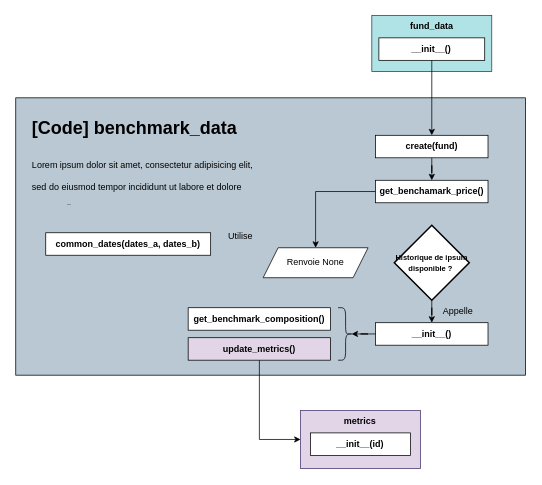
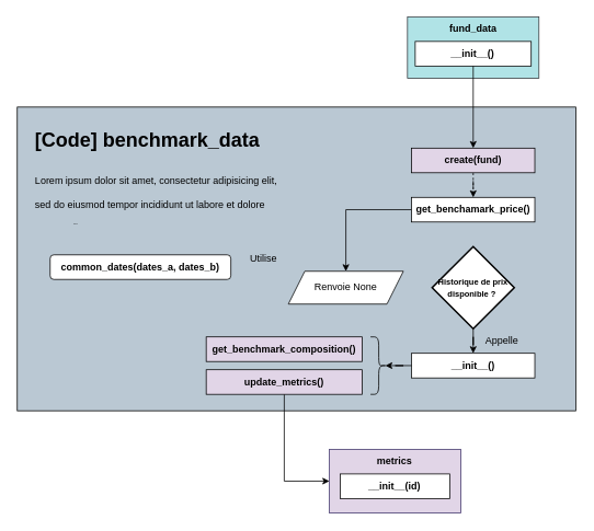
  <mxCell id="0" />
  <mxCell id="1" parent="0" />
  <mxCell id="2" value="&lt;div&gt;&lt;div&gt;&lt;div&gt;&lt;br&gt;&lt;/div&gt;&lt;/div&gt;&lt;/div&gt;" style="rounded=0;whiteSpace=wrap;html=1;fillColor=light-dark(#bac8d3, #4b2d08);strokeColor=default;gradientColor=none;" vertex="1" parent="1"><mxGeometry x="20" y="130" width="680" height="370" as="geometry" /></mxCell>
  <mxCell id="3" value="&lt;h1 style=&quot;margin-top: 0px;&quot;&gt;&lt;span style=&quot;background-color: transparent; color: light-dark(rgb(0, 0, 0), rgb(255, 255, 255));&quot;&gt;[Code] benchmark_data&lt;/span&gt;&lt;/h1&gt;&lt;h1 style=&quot;margin-top: 0px;&quot;&gt;&lt;span style=&quot;background-color: transparent; color: light-dark(rgb(0, 0, 0), rgb(255, 255, 255)); font-size: 12px; font-weight: normal;&quot;&gt;Lorem ipsum dolor sit amet, consectetur adipisicing elit, sed do eiusmod tempor incididunt ut labore et dolore magna aliqua.&lt;/span&gt;&lt;/h1&gt;" style="text;html=1;whiteSpace=wrap;overflow=hidden;rounded=0;" vertex="1" parent="1"><mxGeometry x="40" y="150" width="310" height="120" as="geometry" /></mxCell>
- <mxCell id="4" style="edgeStyle=orthogonalEdgeStyle;rounded=0;orthogonalLoop=1;jettySize=auto;html=1;" edge="1" parent="1" source="5" target="16"><mxGeometry relative="1" as="geometry" /></mxCell>
- <mxCell id="5" value="&lt;b&gt;create(fund)&lt;/b&gt;" style="rounded=0;whiteSpace=wrap;html=1;" vertex="1" parent="1"><mxGeometry x="500" y="180" width="150" height="30" as="geometry" /></mxCell>
+ <mxCell id="4" style="edgeStyle=orthogonalEdgeStyle;rounded=0;orthogonalLoop=1;jettySize=auto;html=1;dashed=1;" edge="1" parent="1" source="5" target="16"><mxGeometry relative="1" as="geometry" /></mxCell>
+ <mxCell id="5" value="&lt;b&gt;create(fund)&lt;/b&gt;" style="rounded=0;whiteSpace=wrap;html=1;fillColor=#e1d5e7;" vertex="1" parent="1"><mxGeometry x="500" y="180" width="150" height="30" as="geometry" /></mxCell>
  <mxCell id="6" value="" style="group" vertex="1" connectable="0" parent="1"><mxGeometry x="495" y="20" width="160" height="75" as="geometry" /></mxCell>
  <mxCell id="7" value="&lt;div&gt;&lt;div&gt;&lt;div&gt;&lt;br&gt;&lt;/div&gt;&lt;/div&gt;&lt;/div&gt;" style="rounded=0;whiteSpace=wrap;html=1;fillColor=light-dark(#b0e3e6, #182e44);strokeColor=#36393d;" vertex="1" parent="6"><mxGeometry width="160" height="75" as="geometry" /></mxCell>
  <mxCell id="8" value="&lt;b&gt;__init__()&lt;/b&gt;" style="rounded=0;whiteSpace=wrap;html=1;" vertex="1" parent="6"><mxGeometry x="9.412" y="30" width="141.176" height="30" as="geometry" /></mxCell>
  <mxCell id="9" value="&lt;b&gt;fund_data&lt;/b&gt;" style="text;html=1;align=center;verticalAlign=middle;whiteSpace=wrap;rounded=0;" vertex="1" parent="6"><mxGeometry x="51.765" width="56.471" height="30" as="geometry" /></mxCell>
  <mxCell id="10" style="edgeStyle=orthogonalEdgeStyle;rounded=0;orthogonalLoop=1;jettySize=auto;html=1;" edge="1" parent="1" source="8" target="5"><mxGeometry relative="1" as="geometry" /></mxCell>
  <mxCell id="11" value="&lt;b&gt;__init__()&lt;/b&gt;" style="rounded=0;whiteSpace=wrap;html=1;" vertex="1" parent="1"><mxGeometry x="500" y="430" width="150" height="30" as="geometry" /></mxCell>
  <mxCell id="12" style="edgeStyle=orthogonalEdgeStyle;rounded=0;orthogonalLoop=1;jettySize=auto;html=1;entryX=0.5;entryY=0;entryDx=0;entryDy=0;" edge="1" parent="1" source="13" target="11"><mxGeometry relative="1" as="geometry" /></mxCell>
- <mxCell id="13" value="&lt;font style=&quot;font-size: 10px;&quot;&gt;&lt;b&gt;Historique de ipsum disponible ?&amp;nbsp;&lt;/b&gt;&lt;/font&gt;" style="strokeWidth=2;html=1;shape=mxgraph.flowchart.decision;whiteSpace=wrap;" vertex="1" parent="1"><mxGeometry x="525" y="300" width="100" height="100" as="geometry" /></mxCell>
+ <mxCell id="13" value="&lt;font style=&quot;font-size: 10px;&quot;&gt;&lt;b&gt;Historique de prix disponible ?&amp;nbsp;&lt;/b&gt;&lt;/font&gt;" style="strokeWidth=2;html=1;shape=mxgraph.flowchart.decision;whiteSpace=wrap;" vertex="1" parent="1"><mxGeometry x="525" y="300" width="100" height="100" as="geometry" /></mxCell>
  <mxCell id="14" value="Renvoie None" style="shape=parallelogram;perimeter=parallelogramPerimeter;whiteSpace=wrap;html=1;fixedSize=1;" vertex="1" parent="1"><mxGeometry x="350" y="330" width="140" height="40" as="geometry" /></mxCell>
  <mxCell id="15" style="edgeStyle=orthogonalEdgeStyle;rounded=0;orthogonalLoop=1;jettySize=auto;html=1;" edge="1" parent="1" source="16" target="14"><mxGeometry relative="1" as="geometry" /></mxCell>
  <mxCell id="16" value="&lt;b&gt;get_benchamark_price()&lt;/b&gt;" style="rounded=0;whiteSpace=wrap;html=1;" vertex="1" parent="1"><mxGeometry x="500" y="240" width="150" height="30" as="geometry" /></mxCell>
- <mxCell id="17" value="&lt;b&gt;get_benchmark_composition()&lt;/b&gt;" style="rounded=0;whiteSpace=wrap;html=1;" vertex="1" parent="1"><mxGeometry x="250" y="410" width="190" height="30" as="geometry" /></mxCell>
+ <mxCell id="17" value="&lt;b&gt;get_benchmark_composition()&lt;/b&gt;" style="rounded=0;whiteSpace=wrap;html=1;fillColor=#e1d5e7;" vertex="1" parent="1"><mxGeometry x="250" y="410" width="190" height="30" as="geometry" /></mxCell>
  <mxCell id="18" style="edgeStyle=orthogonalEdgeStyle;rounded=0;orthogonalLoop=1;jettySize=auto;html=1;entryX=0;entryY=0.5;entryDx=0;entryDy=0;" edge="1" parent="1" source="19" target="25"><mxGeometry relative="1" as="geometry"><mxPoint x="420" y="610" as="targetPoint" /><Array as="points"><mxPoint x="345" y="586" /></Array></mxGeometry></mxCell>
  <mxCell id="19" value="&lt;b&gt;update_metrics()&lt;/b&gt;" style="rounded=0;whiteSpace=wrap;html=1;fillColor=#e1d5e7;" vertex="1" parent="1"><mxGeometry x="250" y="450" width="190" height="30" as="geometry" /></mxCell>
  <mxCell id="20" value="" style="shape=curlyBracket;whiteSpace=wrap;html=1;rounded=1;labelPosition=left;verticalLabelPosition=middle;align=right;verticalAlign=middle;flipV=1;flipH=1;" vertex="1" parent="1"><mxGeometry x="450" y="410" width="20" height="70" as="geometry" /></mxCell>
  <mxCell id="21" style="edgeStyle=orthogonalEdgeStyle;rounded=0;orthogonalLoop=1;jettySize=auto;html=1;entryX=0.1;entryY=0.5;entryDx=0;entryDy=0;entryPerimeter=0;" edge="1" parent="1" source="11" target="20"><mxGeometry relative="1" as="geometry" /></mxCell>
  <mxCell id="22" value="" style="group" vertex="1" connectable="0" parent="1"><mxGeometry x="400" y="547" width="160" height="77.5" as="geometry" /></mxCell>
  <mxCell id="23" value="" style="group;fillColor=#e1d5e7;strokeColor=#9673a6;" vertex="1" connectable="0" parent="22"><mxGeometry width="160" height="77.5" as="geometry" /></mxCell>
  <mxCell id="24" value="&lt;b&gt;metrics&lt;/b&gt;" style="text;html=1;align=center;verticalAlign=middle;whiteSpace=wrap;rounded=0;" vertex="1" parent="23"><mxGeometry x="53.333" width="53.333" height="30" as="geometry" /></mxCell>
  <mxCell id="25" value="" style="rounded=0;whiteSpace=wrap;html=1;fillColor=none;strokeColor=#56517e;gradientColor=none;" vertex="1" parent="23"><mxGeometry width="160" height="77.5" as="geometry" /></mxCell>
  <mxCell id="26" value="&lt;b&gt;__init__(id)&lt;/b&gt;" style="rounded=0;whiteSpace=wrap;html=1;" vertex="1" parent="22"><mxGeometry x="13.333" y="30" width="133.333" height="30" as="geometry" /></mxCell>
- <mxCell id="27" value="&lt;b&gt;common_dates(dates_a, dates_b)&lt;/b&gt;" style="rounded=0;whiteSpace=wrap;html=1;" vertex="1" parent="1"><mxGeometry x="60" y="310" width="220" height="30" as="geometry" /></mxCell>
+ <mxCell id="27" value="&lt;b&gt;common_dates(dates_a, dates_b)&lt;/b&gt;" style="whiteSpace=wrap;html=1;rounded=1;" vertex="1" parent="1"><mxGeometry x="60" y="310" width="220" height="30" as="geometry" /></mxCell>
  <mxCell id="28" value="Utilise" style="text;html=1;align=center;verticalAlign=middle;whiteSpace=wrap;rounded=0;" vertex="1" parent="1"><mxGeometry x="290" y="300" width="60" height="30" as="geometry" /></mxCell>
  <mxCell id="29" value="Appelle" style="text;html=1;align=center;verticalAlign=middle;whiteSpace=wrap;rounded=0;" vertex="1" parent="1"><mxGeometry x="580" y="400" width="60" height="30" as="geometry" /></mxCell>
